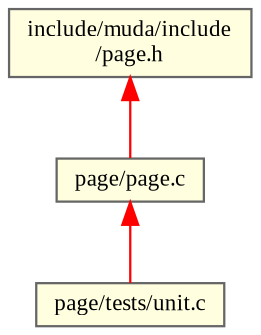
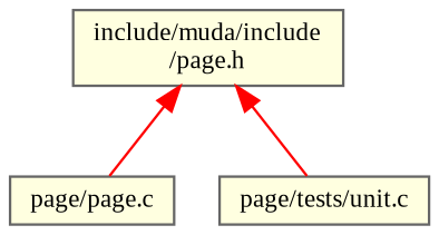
  digraph {
    fontname="Liberation Serif"
    node [color=grey40 fillcolor=lightyellow fontname="Liberation Serif" fontsize=10 shape=box style=filled]
    edge [color=red dir=back fontname="Liberation Serif" fontsize=10 labelfontname=Helvetica labelfontsize=10 style=solid]
    n1 [color=gray40 fontcolor=black height=0.2 label="include/muda/include\l/page.h" width=0.4]
    n2 [height=0.2 label="page/page.c" width=0.4]
    n3 [height=0.2 label="page/tests/unit.c" width=0.4]
    n1 -> n2
-   n2 -> n3
+   n1 -> n3
  }
